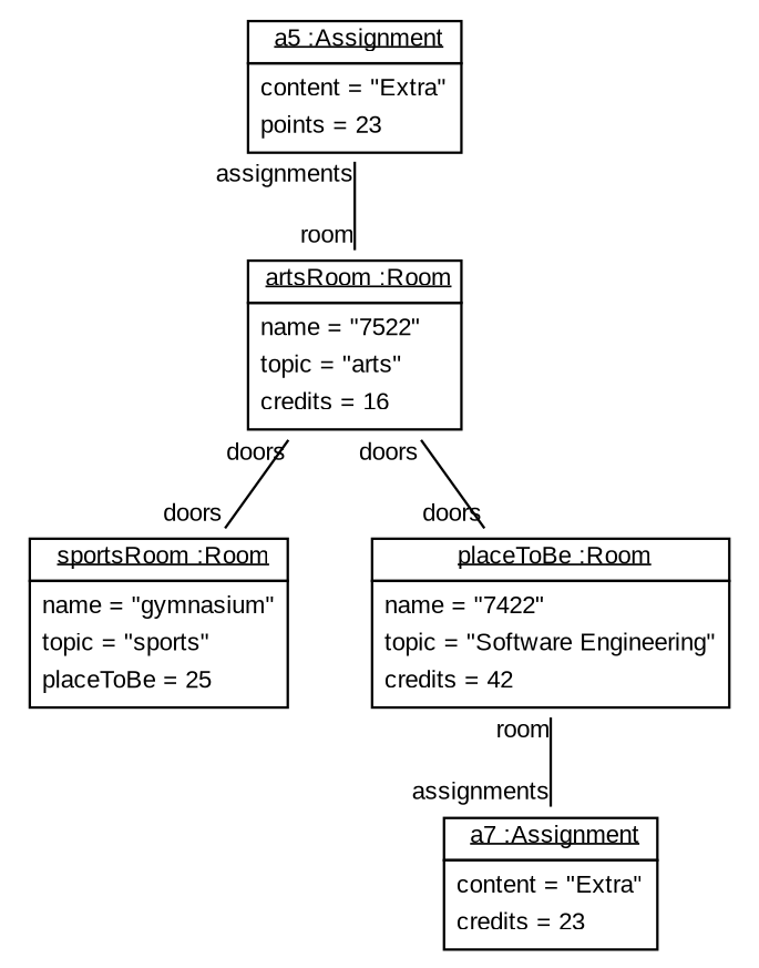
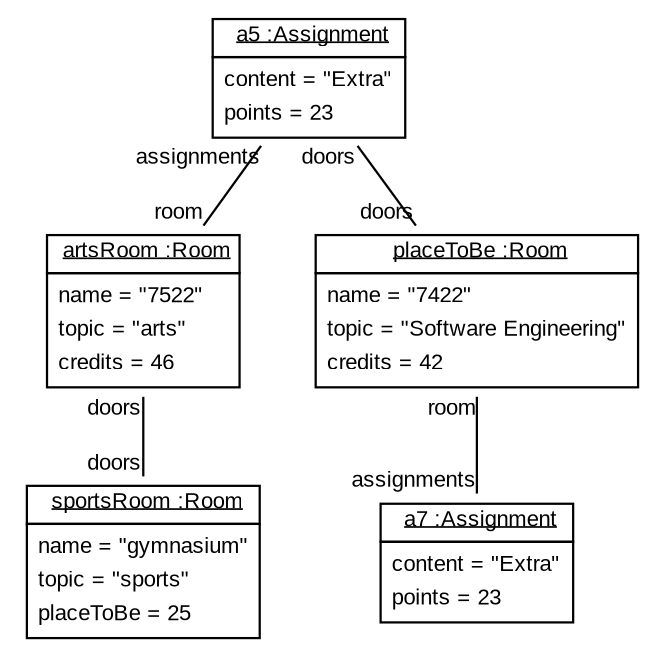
  graph {
    compound=true
    node [fontname=Arial fontsize=10 shape=none]
    edge [fontname=Arial fontsize=10 headlabel=doors taillabel=doors]
    n1 [label=<<table border='0' cellborder='1' cellspacing='0'> <tr> <td href="../examples/org/sdmlib/examples/studyrightWithAssignments/Assignment.java"> <u>a5 :Assignment</u></td></tr><tr><td><table border='0' cellborder='0' cellspacing='0'><tr><td align='left'>content = "Extra"</td></tr><tr><td align='left'>points = 23</td></tr></table></td></tr></table>>]
-   n2 [label=<<table border='0' cellborder='1' cellspacing='0'> <tr> <td href="../examples/org/sdmlib/examples/studyrightWithAssignments/Room.java"> <u>artsRoom :Room</u></td></tr><tr><td><table border='0' cellborder='0' cellspacing='0'><tr><td align='left'>name = "7522"</td></tr><tr><td align='left'>topic = "arts"</td></tr><tr><td align='left'>credits = 16</td></tr></table></td></tr></table>>]
+   n2 [label=<<table border='0' cellborder='1' cellspacing='0'> <tr> <td href="../examples/org/sdmlib/examples/studyrightWithAssignments/Room.java"> <u>artsRoom :Room</u></td></tr><tr><td><table border='0' cellborder='0' cellspacing='0'><tr><td align='left'>name = "7522"</td></tr><tr><td align='left'>topic = "arts"</td></tr><tr><td align='left'>credits = 46</td></tr></table></td></tr></table>>]
    n3 [label=<<table border='0' cellborder='1' cellspacing='0'> <tr> <td href="../examples/org/sdmlib/examples/studyrightWithAssignments/Room.java"> <u>sportsRoom :Room</u></td></tr><tr><td><table border='0' cellborder='0' cellspacing='0'><tr><td align='left'>name = "gymnasium"</td></tr><tr><td align='left'>topic = "sports"</td></tr><tr><td align='left'>placeToBe = 25</td></tr></table></td></tr></table>>]
    n4 [label=<<table border='0' cellborder='1' cellspacing='0'> <tr> <td href="../examples/org/sdmlib/examples/studyrightWithAssignments/Room.java"> <u>placeToBe :Room</u></td></tr><tr><td><table border='0' cellborder='0' cellspacing='0'><tr><td align='left'>name = "7422"</td></tr><tr><td align='left'>topic = "Software Engineering"</td></tr><tr><td align='left'>credits = 42</td></tr></table></td></tr></table>>]
-   n5 [label=<<table border='0' cellborder='1' cellspacing='0'> <tr> <td href="../examples/org/sdmlib/examples/studyrightWithAssignments/Assignment.java"> <u>a7 :Assignment</u></td></tr><tr><td><table border='0' cellborder='0' cellspacing='0'><tr><td align='left'>content = "Extra"</td></tr><tr><td align='left'>credits = 23</td></tr></table></td></tr></table>>]
+   n5 [label=<<table border='0' cellborder='1' cellspacing='0'> <tr> <td href="../examples/org/sdmlib/examples/studyrightWithAssignments/Assignment.java"> <u>a7 :Assignment</u></td></tr><tr><td><table border='0' cellborder='0' cellspacing='0'><tr><td align='left'>content = "Extra"</td></tr><tr><td align='left'>points = 23</td></tr></table></td></tr></table>>]
    n1 -- n2 [headlabel=room taillabel=assignments]
    n2 -- n3
-   n2 -- n4
+   n1 -- n4
    n4 -- n5 [headlabel=assignments taillabel=room]
  }
